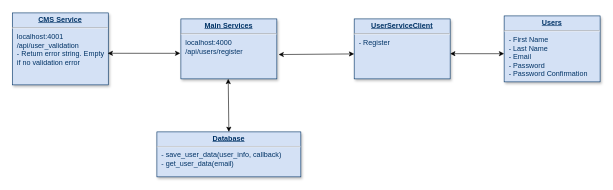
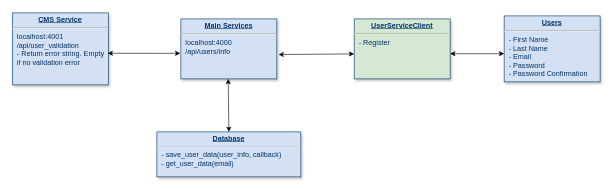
  <mxCell id="0" />
  <mxCell id="1" parent="0" />
  <mxCell id="2" value="&lt;p style=&quot;margin: 0px; margin-top: 4px; text-align: center; text-decoration: underline;&quot;&gt;&lt;b&gt;CMS Service&lt;/b&gt;&lt;/p&gt;&lt;hr&gt;&lt;p style=&quot;margin: 0px; margin-left: 8px;&quot;&gt;localhost:4001&lt;/p&gt;&lt;p style=&quot;margin: 0px; margin-left: 8px;&quot;&gt;/api/user_validation&lt;br&gt;&lt;/p&gt;&lt;p style=&quot;margin: 0px; margin-left: 8px;&quot;&gt;- Return error string. Empty&lt;/p&gt;&lt;p style=&quot;margin: 0px; margin-left: 8px;&quot;&gt;if no validation error&lt;/p&gt;" style="verticalAlign=top;align=left;overflow=fill;fontSize=12;fontFamily=Helvetica;html=1;strokeColor=#003366;shadow=1;fillColor=#D4E1F5;fontColor=#003366" parent="1" vertex="1"><mxGeometry x="20" y="20.64" width="160" height="120" as="geometry" /></mxCell>
  <mxCell id="3" value="&lt;p style=&quot;margin: 0px; margin-top: 4px; text-align: center; text-decoration: underline;&quot;&gt;&lt;strong&gt;Database&lt;/strong&gt;&lt;/p&gt;&lt;hr&gt;&lt;p style=&quot;margin: 0px; margin-left: 8px;&quot;&gt;- save_user_data(user_info, callback)&lt;/p&gt;&lt;p style=&quot;margin: 0px; margin-left: 8px;&quot;&gt;- get_user_data(email)&lt;/p&gt;" style="verticalAlign=top;align=left;overflow=fill;fontSize=12;fontFamily=Helvetica;html=1;strokeColor=#003366;shadow=1;fillColor=#D4E1F5;fontColor=#003366" parent="1" vertex="1"><mxGeometry x="261.08" y="219" width="240" height="75" as="geometry" /></mxCell>
- <mxCell id="4" value="&lt;p style=&quot;margin: 0px; margin-top: 4px; text-align: center; text-decoration: underline;&quot;&gt;&lt;b&gt;UserServiceClient&lt;/b&gt;&lt;/p&gt;&lt;hr&gt;&lt;p style=&quot;margin: 0px; margin-left: 8px;&quot;&gt;- Register&lt;/p&gt;" style="verticalAlign=top;align=left;overflow=fill;fontSize=12;fontFamily=Helvetica;html=1;strokeColor=#003366;shadow=1;fillColor=#D4E1F5;fontColor=#003366" parent="1" vertex="1"><mxGeometry x="590" y="30.64" width="160" height="100" as="geometry" /></mxCell>
- <mxCell id="5" value="&lt;p style=&quot;margin: 0px; margin-top: 4px; text-align: center; text-decoration: underline;&quot;&gt;&lt;strong&gt;Main Services&lt;/strong&gt;&lt;/p&gt;&lt;hr&gt;&lt;p style=&quot;margin: 0px; margin-left: 8px;&quot;&gt;localhost:4000&lt;/p&gt;&lt;p style=&quot;margin: 0px; margin-left: 8px;&quot;&gt;/api/users/register&lt;/p&gt;" style="verticalAlign=top;align=left;overflow=fill;fontSize=12;fontFamily=Helvetica;html=1;strokeColor=#003366;shadow=1;fillColor=#D4E1F5;fontColor=#003366" parent="1" vertex="1"><mxGeometry x="301.08" y="30.64" width="160" height="100" as="geometry" /></mxCell>
+ <mxCell id="4" value="&lt;p style=&quot;margin: 0px; margin-top: 4px; text-align: center; text-decoration: underline;&quot;&gt;&lt;b&gt;UserServiceClient&lt;/b&gt;&lt;/p&gt;&lt;hr&gt;&lt;p style=&quot;margin: 0px; margin-left: 8px;&quot;&gt;- Register&lt;/p&gt;" style="verticalAlign=top;align=left;overflow=fill;fontSize=12;fontFamily=Helvetica;html=1;strokeColor=#003366;shadow=1;fillColor=#d5e8d4;fontColor=#003366;" parent="1" vertex="1"><mxGeometry x="590" y="30.64" width="160" height="100" as="geometry" /></mxCell>
+ <mxCell id="5" value="&lt;p style=&quot;margin: 0px; margin-top: 4px; text-align: center; text-decoration: underline;&quot;&gt;&lt;strong&gt;Main Services&lt;/strong&gt;&lt;/p&gt;&lt;hr&gt;&lt;p style=&quot;margin: 0px; margin-left: 8px;&quot;&gt;localhost:4000&lt;/p&gt;&lt;p style=&quot;margin: 0px; margin-left: 8px;&quot;&gt;/api/users/info&lt;/p&gt;" style="verticalAlign=top;align=left;overflow=fill;fontSize=12;fontFamily=Helvetica;html=1;strokeColor=#003366;shadow=1;fillColor=#D4E1F5;fontColor=#003366" parent="1" vertex="1"><mxGeometry x="301.08" y="30.64" width="160" height="100" as="geometry" /></mxCell>
  <mxCell id="6" value="&lt;p style=&quot;margin: 0px; margin-top: 4px; text-align: center; text-decoration: underline;&quot;&gt;&lt;b&gt;Users&lt;/b&gt;&lt;/p&gt;&lt;hr&gt;&lt;p style=&quot;margin: 0px; margin-left: 8px;&quot;&gt;- First Name&lt;/p&gt;&lt;p style=&quot;margin: 0px; margin-left: 8px;&quot;&gt;- Last Name&lt;/p&gt;&lt;p style=&quot;margin: 0px; margin-left: 8px;&quot;&gt;- Email&lt;/p&gt;&lt;p style=&quot;margin: 0px; margin-left: 8px;&quot;&gt;- Password&lt;/p&gt;&lt;p style=&quot;margin: 0px; margin-left: 8px;&quot;&gt;- Password Confirmation&lt;/p&gt;" style="verticalAlign=top;align=left;overflow=fill;fontSize=12;fontFamily=Helvetica;html=1;strokeColor=#003366;shadow=1;fillColor=#D4E1F5;fontColor=#003366" parent="1" vertex="1"><mxGeometry x="840" y="25.64" width="160" height="110" as="geometry" /></mxCell>
  <mxCell id="7" value="" style="endArrow=classic;startArrow=classic;html=1;rounded=0;exitX=1;exitY=0.5;exitDx=0;exitDy=0;entryX=0;entryY=0.5;entryDx=0;entryDy=0;" edge="1" parent="1"><mxGeometry width="50" height="50" relative="1" as="geometry"><mxPoint x="750" y="88.64" as="sourcePoint" /><mxPoint x="840" y="88.64" as="targetPoint" /></mxGeometry></mxCell>
  <mxCell id="8" value="" style="endArrow=classic;startArrow=classic;html=1;rounded=0;exitX=0.994;exitY=0.561;exitDx=0;exitDy=0;exitPerimeter=0;" edge="1" parent="1" source="2"><mxGeometry width="50" height="50" relative="1" as="geometry"><mxPoint x="251.08" y="135.64" as="sourcePoint" /><mxPoint x="300" y="88" as="targetPoint" /></mxGeometry></mxCell>
  <mxCell id="9" value="" style="endArrow=classic;startArrow=classic;html=1;rounded=0;exitX=0.5;exitY=0;exitDx=0;exitDy=0;" edge="1" parent="1" source="3"><mxGeometry width="50" height="50" relative="1" as="geometry"><mxPoint x="330" y="180.64" as="sourcePoint" /><mxPoint x="380" y="130.64" as="targetPoint" /></mxGeometry></mxCell>
  <mxCell id="10" value="" style="endArrow=classic;startArrow=classic;html=1;rounded=0;exitX=1.018;exitY=0.594;exitDx=0;exitDy=0;exitPerimeter=0;" edge="1" parent="1" source="5"><mxGeometry width="50" height="50" relative="1" as="geometry"><mxPoint x="540" y="130.64" as="sourcePoint" /><mxPoint x="590" y="89" as="targetPoint" /></mxGeometry></mxCell>
